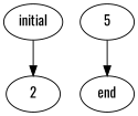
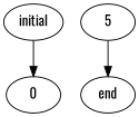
  digraph {
    fontname=Oswald
    node [fontname=Oswald]
    edge [fontname=Oswald]
    initial
-   0 [label=2]
+   0
    n3 [label=5]
    end
    initial -> 0
    n3 -> end
  }
